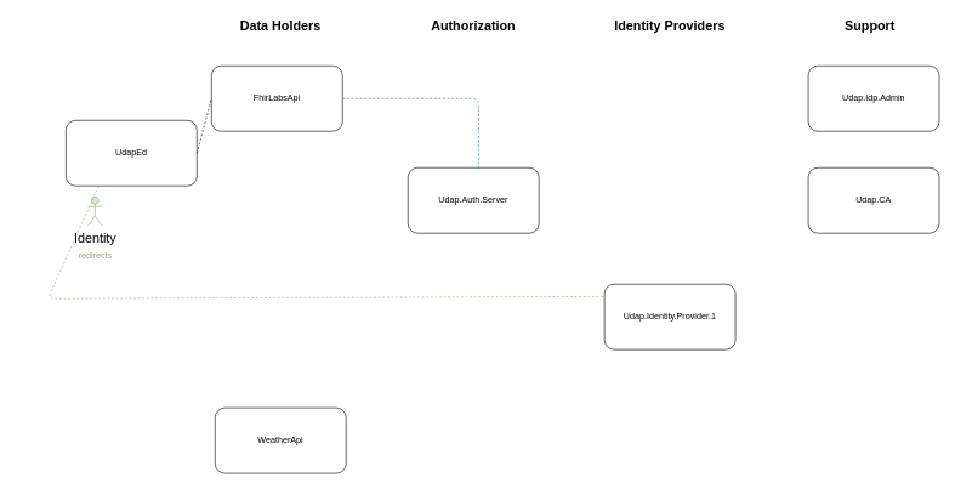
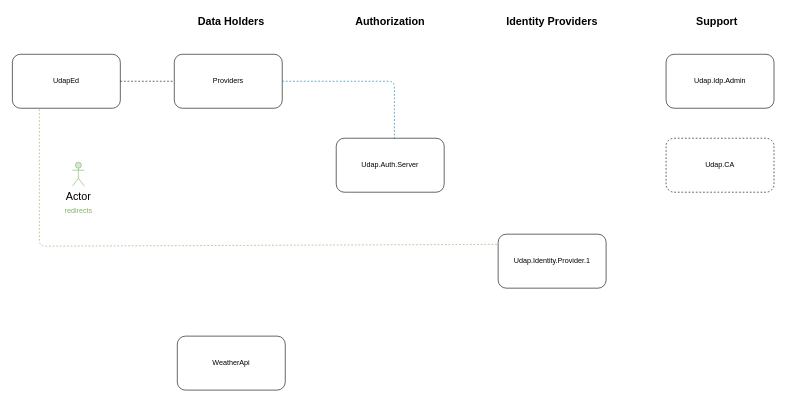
  <mxCell id="0" />
  <mxCell id="1" parent="0" />
- <mxCell id="2" value="FhirLabsApi" style="rounded=1;whiteSpace=wrap;html=1;" vertex="1" parent="1"><mxGeometry x="290" y="90" width="180" height="90" as="geometry" /></mxCell>
- <mxCell id="3" value="Udap.CA" style="rounded=1;whiteSpace=wrap;html=1;" vertex="1" parent="1"><mxGeometry x="1110" y="230" width="180" height="90" as="geometry" /></mxCell>
+ <mxCell id="2" value="Providers" style="rounded=1;whiteSpace=wrap;html=1;" vertex="1" parent="1"><mxGeometry x="290" y="90" width="180" height="90" as="geometry" /></mxCell>
+ <mxCell id="3" value="Udap.CA" style="rounded=1;whiteSpace=wrap;html=1;dashed=1;" vertex="1" parent="1"><mxGeometry x="1110" y="230" width="180" height="90" as="geometry" /></mxCell>
  <mxCell id="4" value="Udap.Auth.Server" style="rounded=1;whiteSpace=wrap;html=1;" vertex="1" parent="1"><mxGeometry x="560" y="230" width="180" height="90" as="geometry" /></mxCell>
  <mxCell id="5" value="Udap.Idp.Admin" style="rounded=1;whiteSpace=wrap;html=1;" vertex="1" parent="1"><mxGeometry x="1110" y="90" width="180" height="90" as="geometry" /></mxCell>
  <mxCell id="6" value="Udap.Identity.Provider.1" style="rounded=1;whiteSpace=wrap;html=1;" vertex="1" parent="1"><mxGeometry x="830" y="390" width="180" height="90" as="geometry" /></mxCell>
  <mxCell id="7" value="WeatherApi" style="rounded=1;whiteSpace=wrap;html=1;" vertex="1" parent="1"><mxGeometry x="295" y="560" width="180" height="90" as="geometry" /></mxCell>
- <mxCell id="8" value="UdapEd" style="rounded=1;whiteSpace=wrap;html=1;" vertex="1" parent="1"><mxGeometry x="90" y="165" width="180" height="90" as="geometry" /></mxCell>
+ <mxCell id="8" value="UdapEd" style="rounded=1;whiteSpace=wrap;html=1;" vertex="1" parent="1"><mxGeometry x="20" y="90" width="180" height="90" as="geometry" /></mxCell>
  <mxCell id="9" value="Data Holders" style="text;html=1;strokeColor=none;fillColor=none;align=center;verticalAlign=middle;whiteSpace=wrap;rounded=0;fontSize=18;fontStyle=1" vertex="1" parent="1"><mxGeometry x="310" y="20" width="150" height="30" as="geometry" /></mxCell>
  <mxCell id="10" value="Authorization" style="text;html=1;strokeColor=none;fillColor=none;align=center;verticalAlign=middle;whiteSpace=wrap;rounded=0;fontSize=18;fontStyle=1" vertex="1" parent="1"><mxGeometry x="620" y="20" width="60" height="30" as="geometry" /></mxCell>
  <mxCell id="11" value="Identity Providers" style="text;html=1;strokeColor=none;fillColor=none;align=center;verticalAlign=middle;whiteSpace=wrap;rounded=0;fontSize=18;fontStyle=1" vertex="1" parent="1"><mxGeometry x="810" y="20" width="220" height="30" as="geometry" /></mxCell>
  <mxCell id="12" value="Support" style="text;html=1;strokeColor=none;fillColor=none;align=center;verticalAlign=middle;whiteSpace=wrap;rounded=0;fontSize=18;fontStyle=1" vertex="1" parent="1"><mxGeometry x="1130" y="20" width="130" height="30" as="geometry" /></mxCell>
  <mxCell id="13" value="" style="endArrow=none;dashed=1;html=1;fontSize=18;exitX=1;exitY=0.5;exitDx=0;exitDy=0;entryX=0.539;entryY=0.022;entryDx=0;entryDy=0;entryPerimeter=0;fillColor=#1ba1e2;strokeColor=#006EAF;" edge="1" parent="1" source="2" target="4"><mxGeometry width="50" height="50" relative="1" as="geometry"><mxPoint x="540" y="150" as="sourcePoint" /><mxPoint x="590" y="100" as="targetPoint" /><Array as="points"><mxPoint x="657" y="135" /></Array></mxGeometry></mxCell>
  <mxCell id="14" value="" style="endArrow=none;dashed=1;html=1;fontSize=18;exitX=1;exitY=0.5;exitDx=0;exitDy=0;entryX=0;entryY=0.5;entryDx=0;entryDy=0;" edge="1" parent="1" source="8" target="2"><mxGeometry width="50" height="50" relative="1" as="geometry"><mxPoint x="210" y="260" as="sourcePoint" /><mxPoint x="260" y="210" as="targetPoint" /></mxGeometry></mxCell>
- <mxCell id="15" value="Identity&lt;br&gt;&lt;font color=&quot;#82b366&quot; style=&quot;font-size: 12px;&quot;&gt;redirects&lt;/font&gt;" style="shape=umlActor;verticalLabelPosition=bottom;verticalAlign=top;html=1;outlineConnect=0;fontSize=18;fillColor=#d5e8d4;strokeColor=#82b366;" vertex="1" parent="1"><mxGeometry x="120" y="270" width="20" height="40" as="geometry" /></mxCell>
+ <mxCell id="15" value="Actor&lt;br&gt;&lt;font color=&quot;#82b366&quot; style=&quot;font-size: 12px;&quot;&gt;redirects&lt;/font&gt;" style="shape=umlActor;verticalLabelPosition=bottom;verticalAlign=top;html=1;outlineConnect=0;fontSize=18;fillColor=#d5e8d4;strokeColor=#82b366;" vertex="1" parent="1"><mxGeometry x="120" y="270" width="20" height="40" as="geometry" /></mxCell>
  <mxCell id="16" value="" style="endArrow=none;dashed=1;html=1;fontSize=18;entryX=0.25;entryY=1;entryDx=0;entryDy=0;exitX=-0.011;exitY=0.189;exitDx=0;exitDy=0;exitPerimeter=0;fillColor=#d5e8d4;strokeColor=#82b366;" edge="1" parent="1" source="6" target="8"><mxGeometry width="50" height="50" relative="1" as="geometry"><mxPoint x="40" y="330" as="sourcePoint" /><mxPoint x="90" y="280" as="targetPoint" /><Array as="points"><mxPoint x="65" y="410" /></Array></mxGeometry></mxCell>
